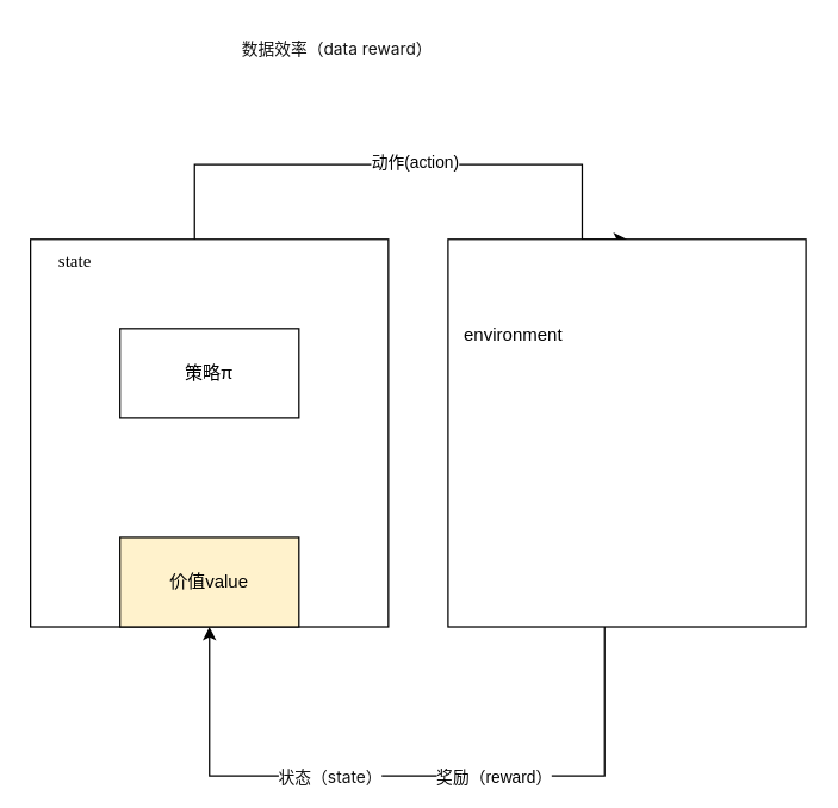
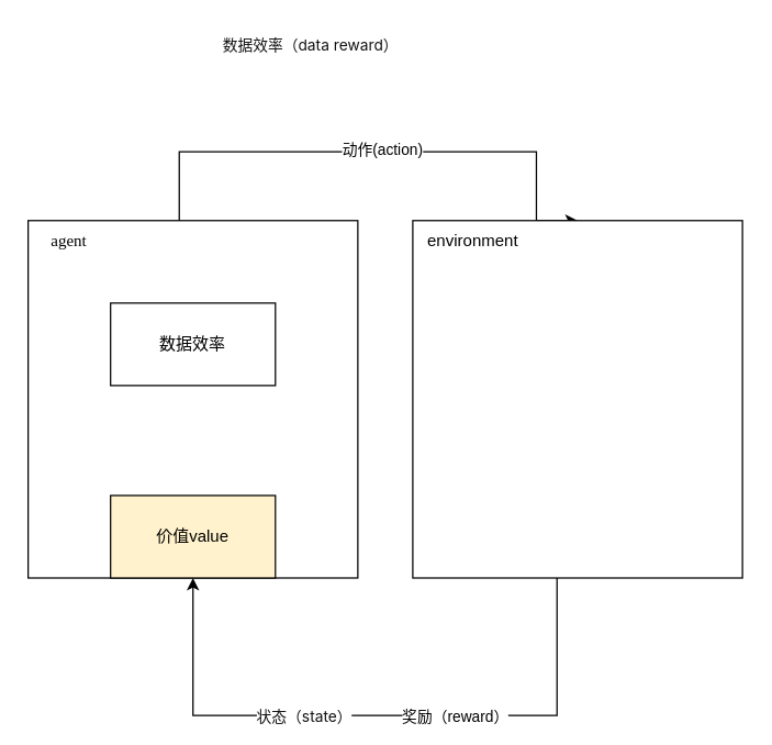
  <mxCell id="0" />
  <mxCell id="1" parent="0" />
  <mxCell id="2" value="" style="group" parent="1" vertex="1" connectable="0"><mxGeometry x="20" y="160" width="240" height="270" as="geometry" /></mxCell>
  <mxCell id="3" value="" style="group" parent="2" vertex="1" connectable="0"><mxGeometry width="240" height="260" as="geometry" /></mxCell>
  <mxCell id="4" value="&lt;pre style=&quot;&quot;&gt;&lt;br&gt;&lt;/pre&gt;" style="html=1;align=left;" parent="3" vertex="1"><mxGeometry width="240" height="260" as="geometry" /></mxCell>
- <mxCell id="5" value="state" style="text;html=1;strokeColor=none;fillColor=none;align=center;verticalAlign=middle;whiteSpace=wrap;rounded=0;fontFamily=Times New Roman;" parent="3" vertex="1"><mxGeometry width="60" height="30" as="geometry" /></mxCell>
+ <mxCell id="5" value="agent" style="text;html=1;strokeColor=none;fillColor=none;align=center;verticalAlign=middle;whiteSpace=wrap;rounded=0;fontFamily=Times New Roman;" parent="3" vertex="1"><mxGeometry width="60" height="30" as="geometry" /></mxCell>
  <mxCell id="6" style="edgeStyle=orthogonalEdgeStyle;rounded=0;orthogonalLoop=1;jettySize=auto;html=1;entryX=0.5;entryY=0;entryDx=0;entryDy=0;" parent="1" source="4" target="14" edge="1"><mxGeometry relative="1" as="geometry"><Array as="points"><mxPoint x="130" y="110" /><mxPoint x="390" y="110" /></Array></mxGeometry></mxCell>
  <mxCell id="7" value="动作(action)" style="edgeLabel;html=1;align=center;verticalAlign=middle;resizable=0;points=[];" parent="6" vertex="1" connectable="0"><mxGeometry x="0.073" y="2" relative="1" as="geometry"><mxPoint x="-12" as="offset" /></mxGeometry></mxCell>
  <mxCell id="8" style="edgeStyle=orthogonalEdgeStyle;rounded=0;orthogonalLoop=1;jettySize=auto;html=1;entryX=0.5;entryY=1;entryDx=0;entryDy=0;" parent="1" source="14" target="4" edge="1"><mxGeometry relative="1" as="geometry"><Array as="points"><mxPoint x="405" y="520" /><mxPoint x="140" y="520" /></Array></mxGeometry></mxCell>
  <mxCell id="9" value="奖励（reward）" style="edgeLabel;html=1;align=center;verticalAlign=middle;resizable=0;points=[];" parent="8" vertex="1" connectable="0"><mxGeometry x="-0.224" y="3" relative="1" as="geometry"><mxPoint x="5" y="-3" as="offset" /></mxGeometry></mxCell>
  <mxCell id="10" value="&lt;span style=&quot;color: rgb(18, 18, 18); font-family: -apple-system, BlinkMacSystemFont, &amp;quot;Helvetica Neue&amp;quot;, &amp;quot;PingFang SC&amp;quot;, &amp;quot;Microsoft YaHei&amp;quot;, &amp;quot;Source Han Sans SC&amp;quot;, &amp;quot;Noto Sans CJK SC&amp;quot;, &amp;quot;WenQuanYi Micro Hei&amp;quot;, sans-serif; font-size: 11px; text-align: start;&quot;&gt;状态（state）&lt;/span&gt;" style="edgeLabel;html=1;align=center;verticalAlign=middle;resizable=0;points=[];fontSize=11;" vertex="1" connectable="0" parent="8"><mxGeometry x="0.196" relative="1" as="geometry"><mxPoint x="-7" as="offset" /></mxGeometry></mxCell>
- <mxCell id="11" value="策略π" style="rounded=0;whiteSpace=wrap;html=1;" parent="1" vertex="1"><mxGeometry x="80" y="220" width="120" height="60" as="geometry" /></mxCell>
+ <mxCell id="11" value="数据效率" style="rounded=0;whiteSpace=wrap;html=1;" parent="1" vertex="1"><mxGeometry x="80" y="220" width="120" height="60" as="geometry" /></mxCell>
  <mxCell id="12" value="价值value" style="rounded=0;whiteSpace=wrap;html=1;fillColor=#fff2cc;" parent="1" vertex="1"><mxGeometry x="80" y="360" width="120" height="60" as="geometry" /></mxCell>
  <mxCell id="13" value="" style="group" parent="1" vertex="1" connectable="0"><mxGeometry x="300" y="160" width="240" height="260" as="geometry" /></mxCell>
  <mxCell id="14" value="" style="html=1;" parent="13" vertex="1"><mxGeometry width="240" height="260" as="geometry" /></mxCell>
- <mxCell id="15" value="&lt;span style=&quot;font-family: Helvetica;&quot;&gt;environment&lt;/span&gt;" style="text;html=1;strokeColor=none;fillColor=none;align=center;verticalAlign=middle;whiteSpace=wrap;rounded=0;fontFamily=Times New Roman;" parent="13" vertex="1"><mxGeometry x="14" y="50" width="60" height="30" as="geometry" /></mxCell>
+ <mxCell id="15" value="&lt;span style=&quot;font-family: Helvetica;&quot;&gt;environment&lt;/span&gt;" style="text;html=1;strokeColor=none;fillColor=none;align=center;verticalAlign=middle;whiteSpace=wrap;rounded=0;fontFamily=Times New Roman;" parent="13" vertex="1"><mxGeometry x="14" width="60" height="30" as="geometry" /></mxCell>
  <mxCell id="16" value="&lt;span style=&quot;color: rgb(18, 18, 18); font-family: -apple-system, BlinkMacSystemFont, &amp;quot;Helvetica Neue&amp;quot;, &amp;quot;PingFang SC&amp;quot;, &amp;quot;Microsoft YaHei&amp;quot;, &amp;quot;Source Han Sans SC&amp;quot;, &amp;quot;Noto Sans CJK SC&amp;quot;, &amp;quot;WenQuanYi Micro Hei&amp;quot;, sans-serif; font-style: normal; font-variant-ligatures: normal; font-variant-caps: normal; font-weight: 400; letter-spacing: normal; orphans: 2; text-align: start; text-indent: 0px; text-transform: none; widows: 2; word-spacing: 0px; -webkit-text-stroke-width: 0px; background-color: rgb(255, 255, 255); text-decoration-thickness: initial; text-decoration-style: initial; text-decoration-color: initial; float: none; display: inline !important;&quot;&gt;&lt;font style=&quot;font-size: 11px;&quot;&gt;数据效率（data reward）&lt;/font&gt;&lt;/span&gt;" style="text;whiteSpace=wrap;html=1;fontSize=11;" vertex="1" parent="1"><mxGeometry x="160" y="20" width="240" height="40" as="geometry" /></mxCell>
